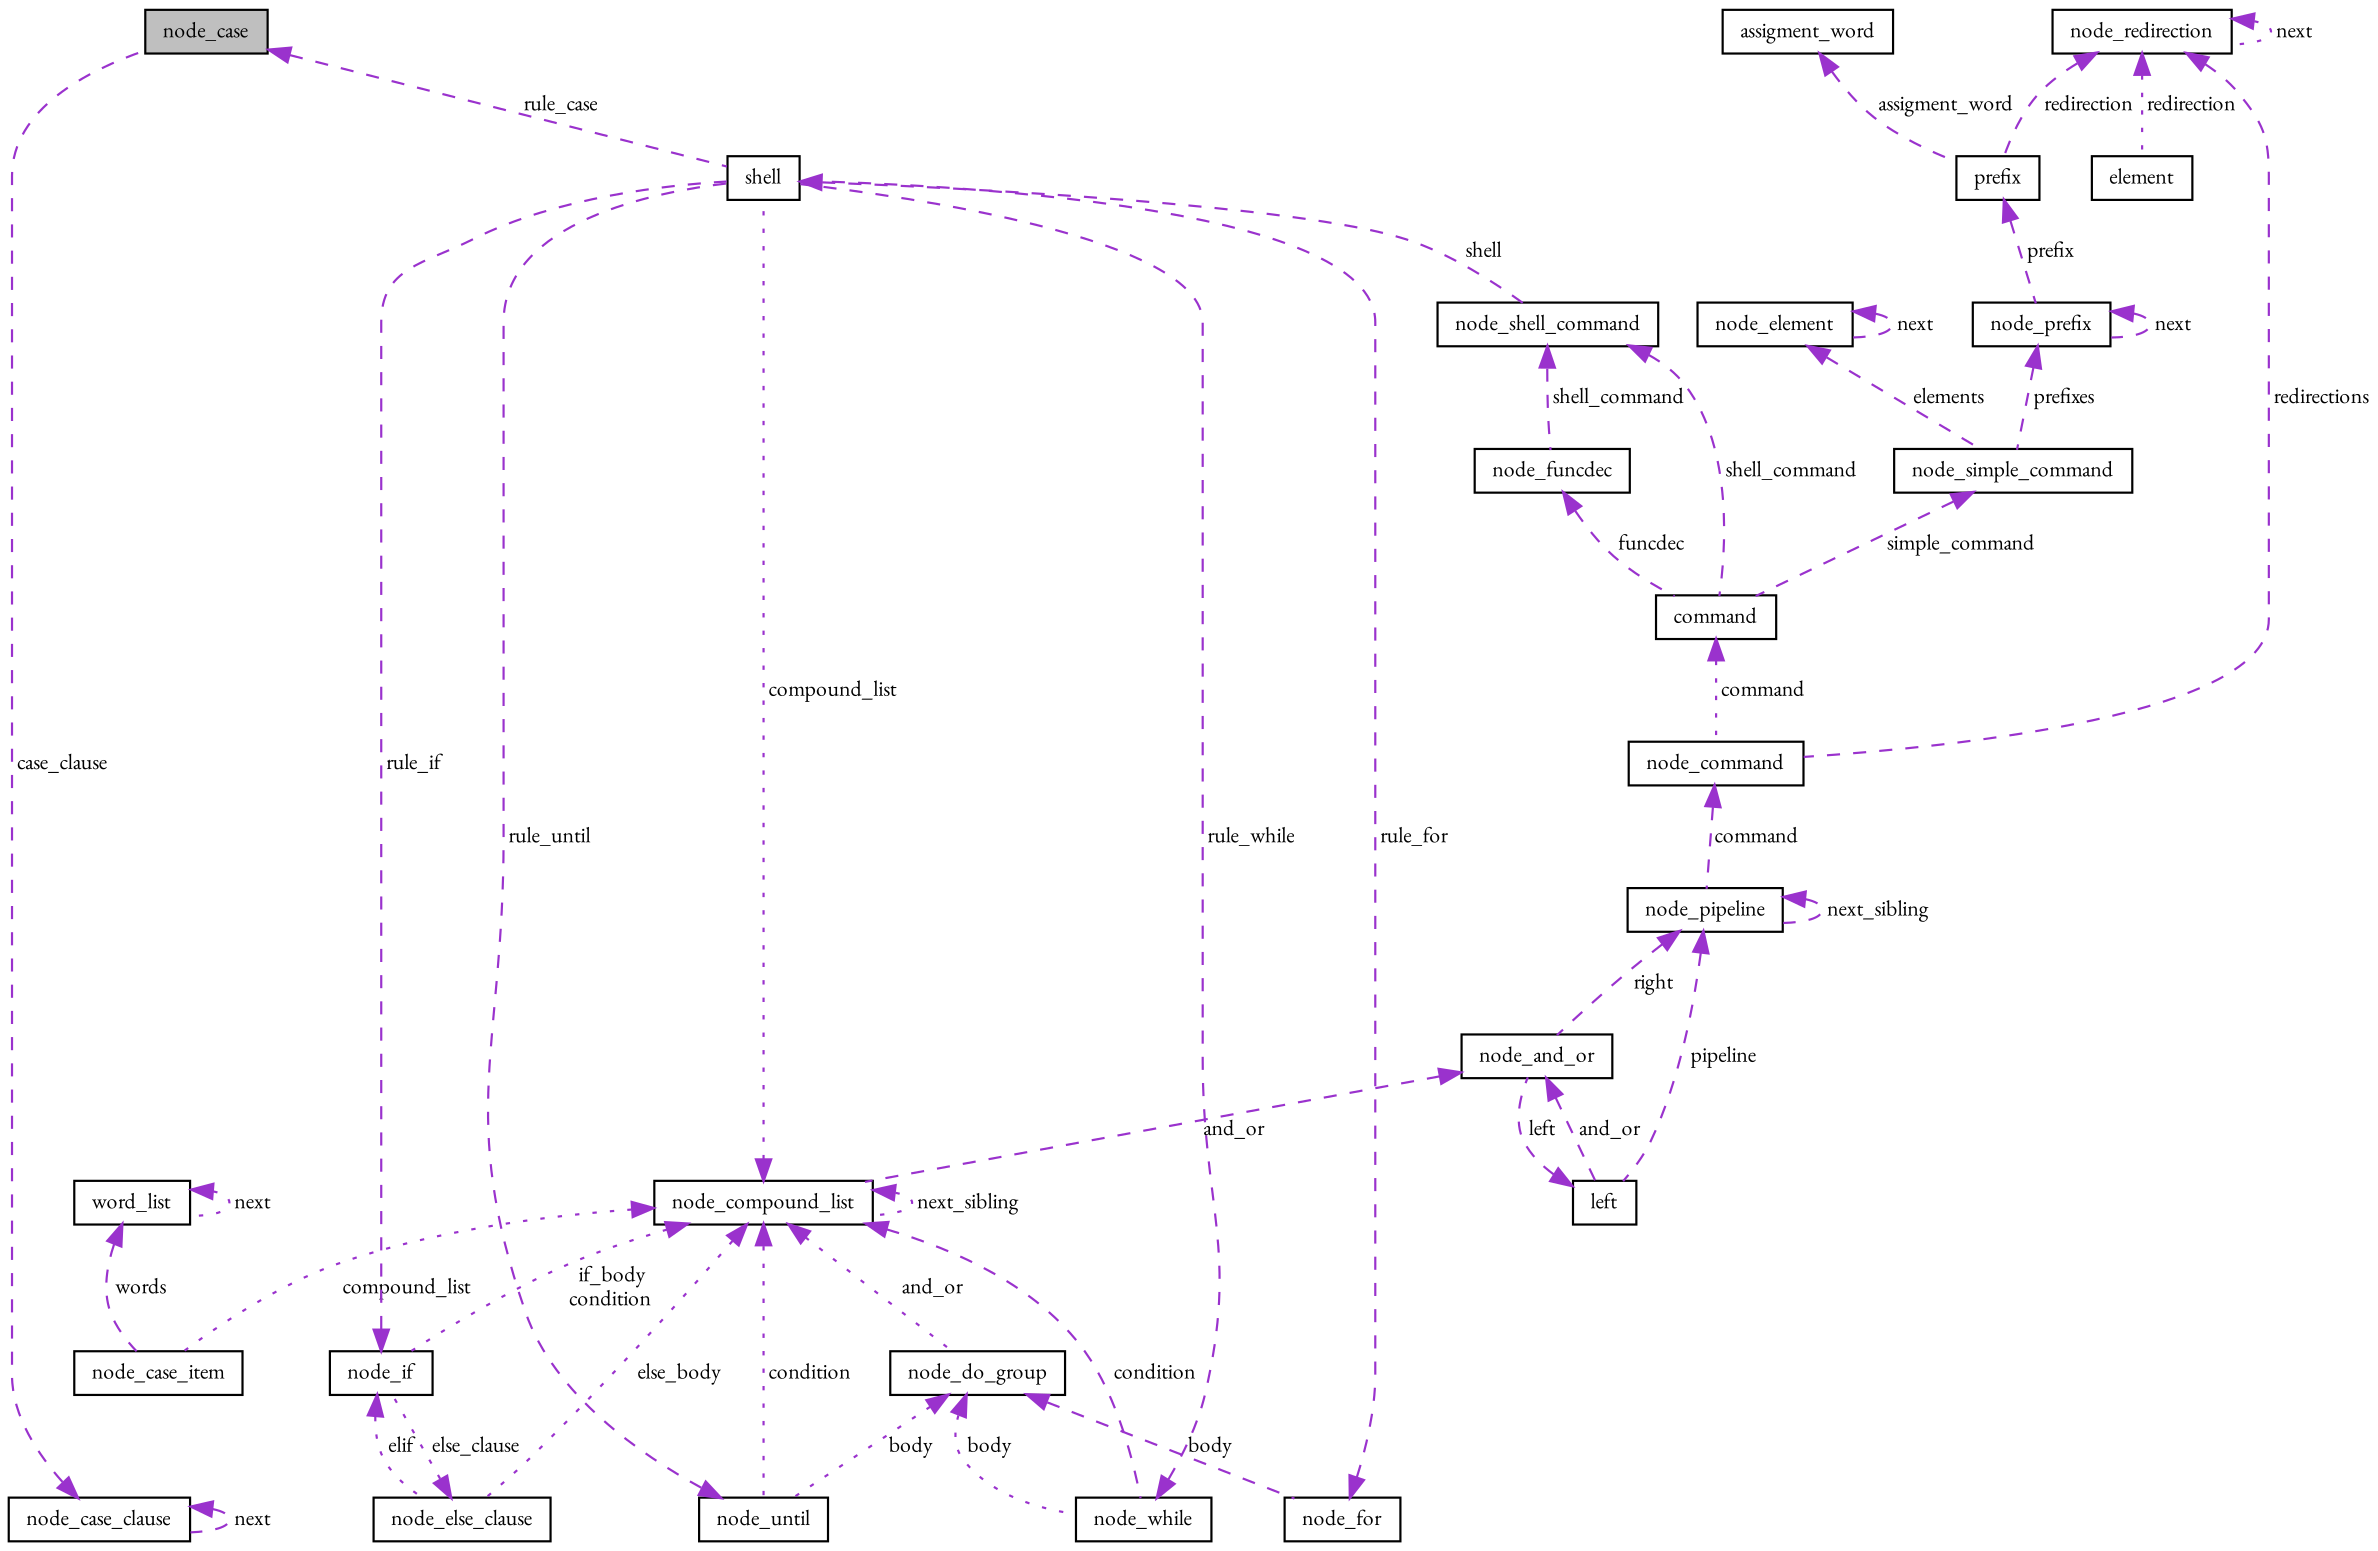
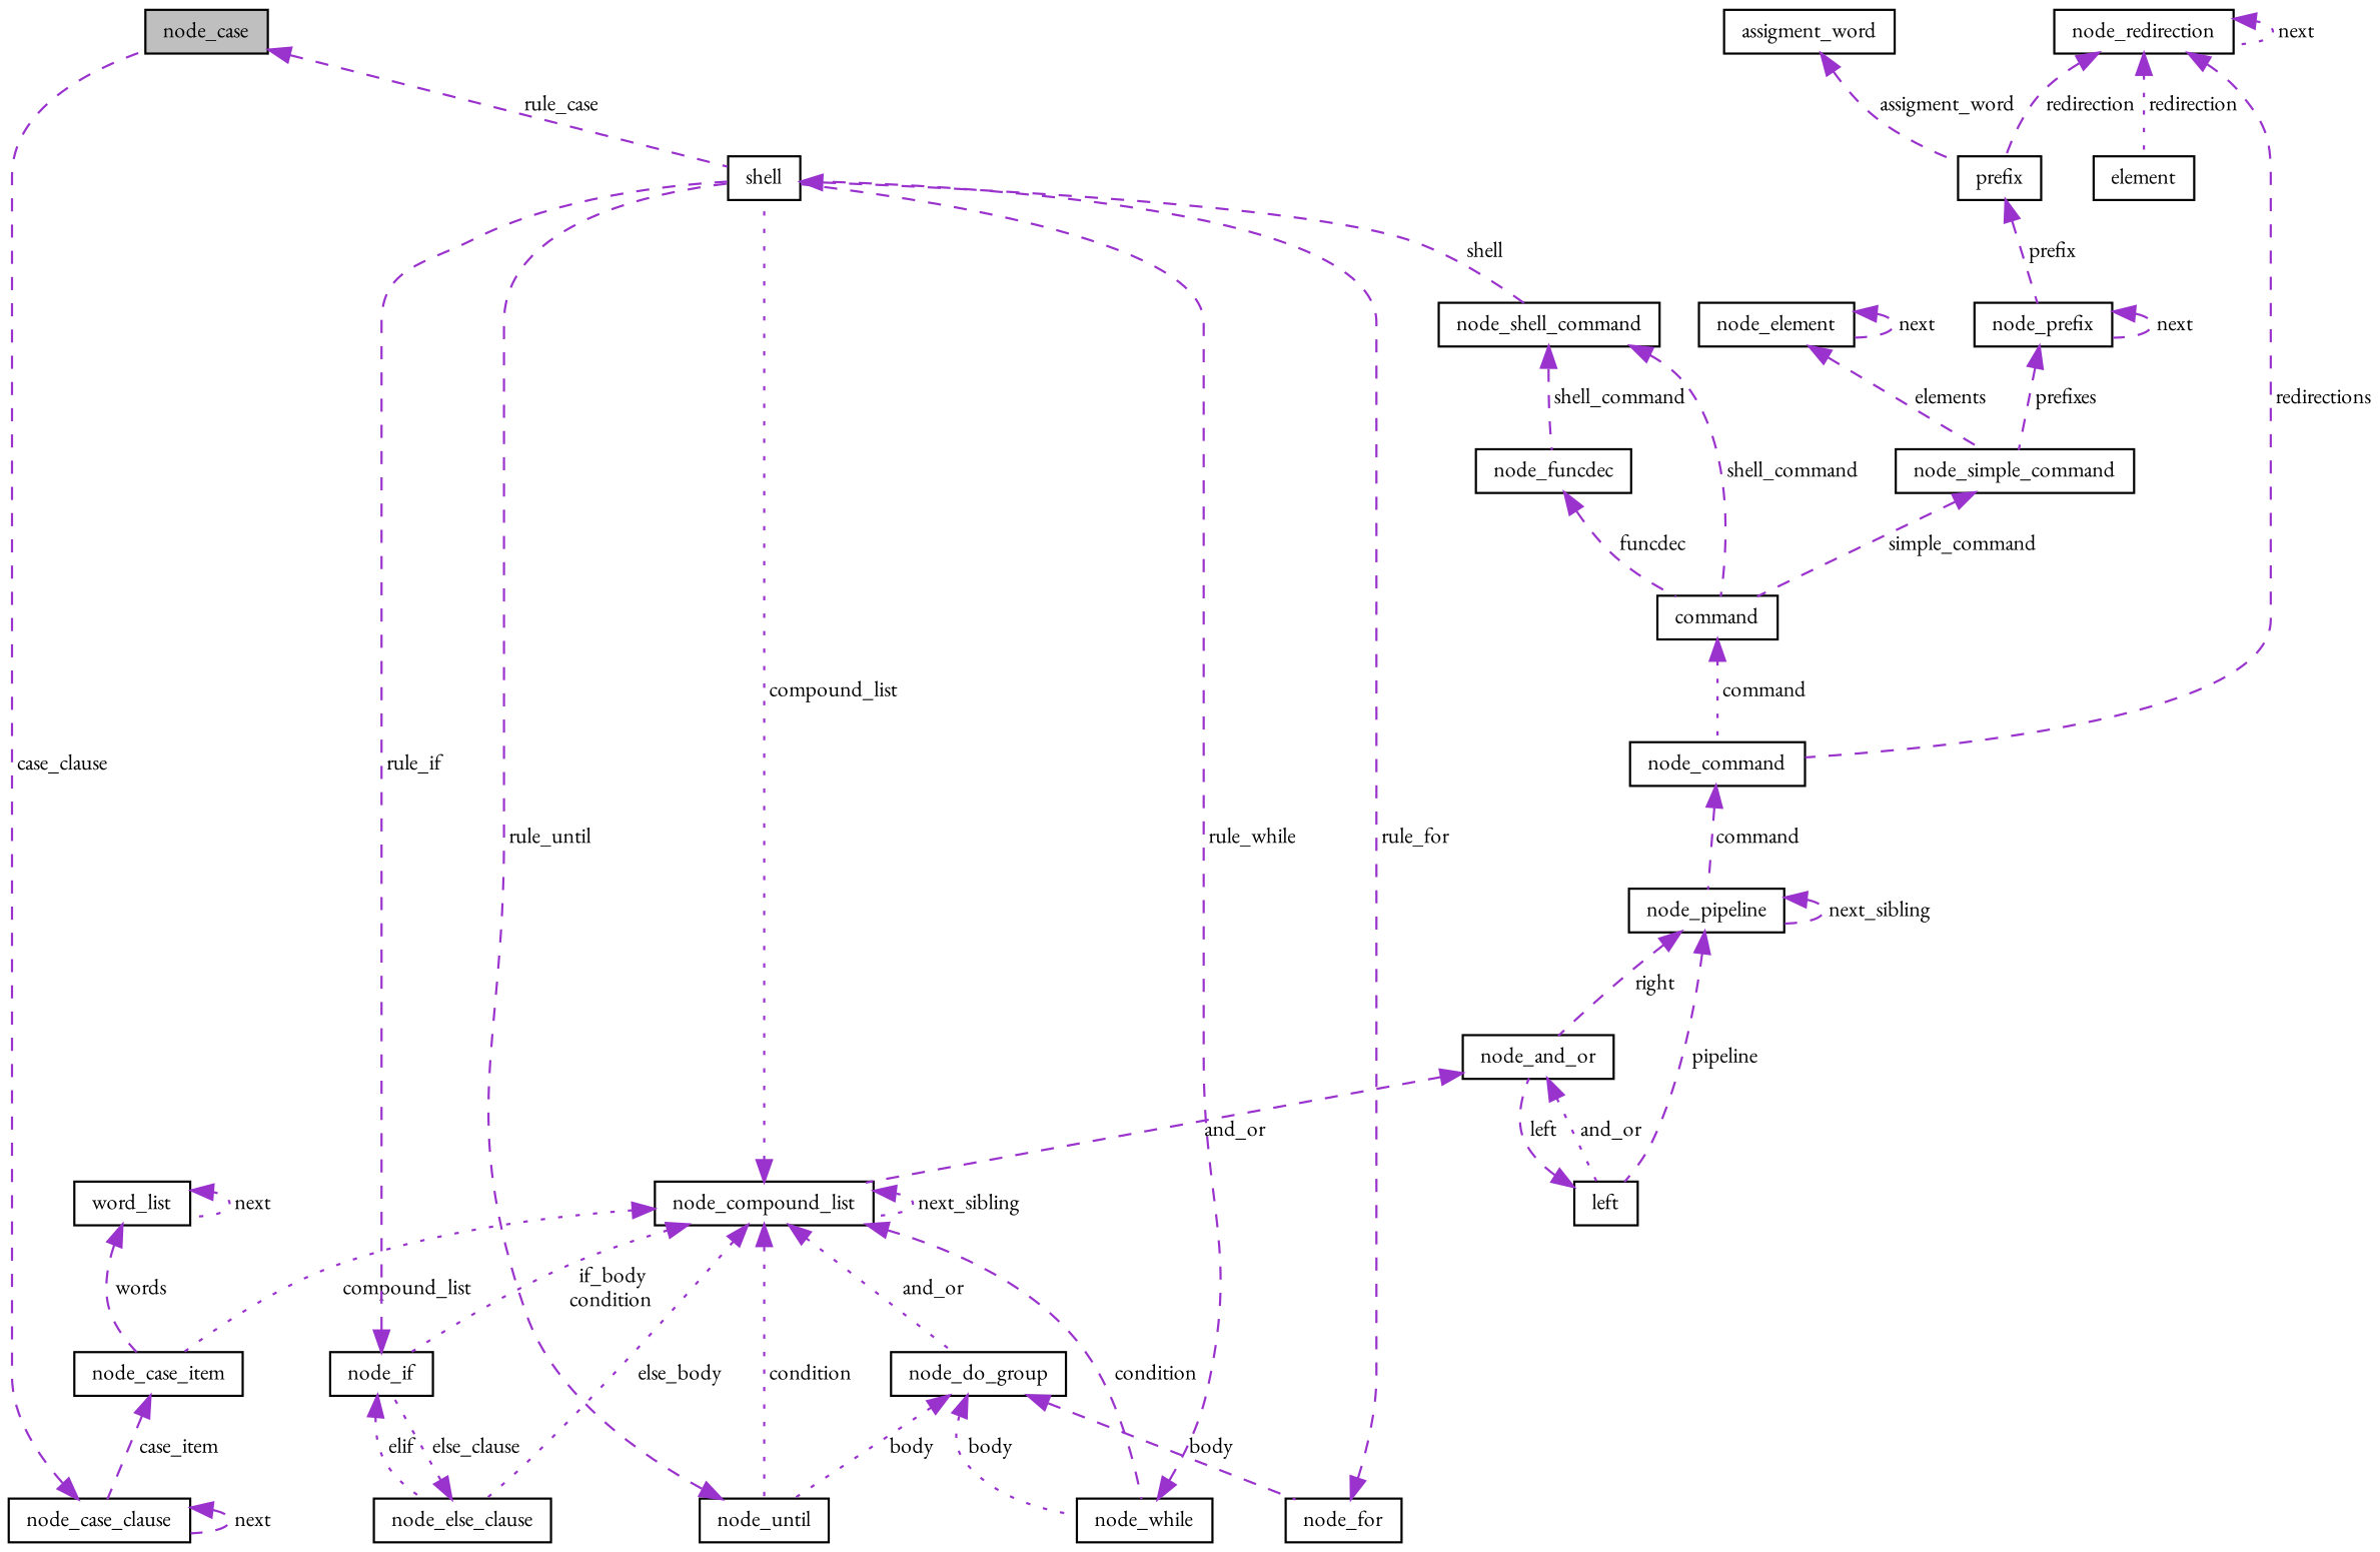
  digraph {
    fontname="EB Garamond"
    node [color=black fillcolor=white fontname="EB Garamond" fontsize=10 shape=record style=filled]
    edge [color=darkorchid3 dir=back fontname="EB Garamond" fontsize=10 labelfontname=Helvetica labelfontsize=10 style=dashed]
    n1 [fillcolor=grey75 fontcolor=black height=0.2 label=node_case width=0.4]
    n2 [height=0.2 label=shell width=0.4]
    n3 [height=0.2 label=node_shell_command width=0.4]
    n4 [height=0.2 label=node_case_clause width=0.4]
    n5 [height=0.2 label=node_case_item width=0.4]
    n6 [height=0.2 label=node_compound_list width=0.4]
    n7 [height=0.2 label=node_if width=0.4]
    n8 [height=0.2 label=node_else_clause width=0.4]
    n9 [height=0.2 label=node_until width=0.4]
    n10 [height=0.2 label=node_do_group width=0.4]
    n11 [height=0.2 label=node_while width=0.4]
    n12 [height=0.2 label=node_for width=0.4]
    n13 [height=0.2 label=node_and_or width=0.4]
    n14 [height=0.2 label=left width=0.4]
    n15 [height=0.2 label=node_pipeline width=0.4]
    n16 [height=0.2 label=node_command width=0.4]
    n17 [height=0.2 label=node_redirection width=0.4]
    n18 [height=0.2 label=element width=0.4]
    n19 [height=0.2 label=prefix width=0.4]
    n20 [height=0.2 label=node_prefix width=0.4]
    n21 [height=0.2 label=command width=0.4]
    n22 [height=0.2 label=node_funcdec width=0.4]
    n23 [height=0.2 label=node_simple_command width=0.4]
    n24 [height=0.2 label=node_element width=0.4]
    n25 [height=0.2 label=assigment_word width=0.4]
    n26 [height=0.2 label=word_list width=0.4]
    n1 -> n2 [label=" rule_case"]
    n2 -> n3 [label=" shell"]
    n3 -> n21 [label=" shell_command"]
    n3 -> n22 [label=" shell_command"]
    n4 -> n1 [label=" case_clause"]
    n4 -> n4 [label=" next"]
+   n5 -> n4 [label=" case_item"]
    n6 -> n2 [label=" compound_list" style=dotted]
    n6 -> n5 [label=" compound_list" style=dotted]
    n6 -> n6 [label=" next_sibling" style=dotted]
    n6 -> n7 [label=" if_body\ncondition" style=dotted]
    n6 -> n8 [label=" else_body" style=dotted]
    n6 -> n9 [label=" condition" style=dotted]
    n6 -> n10 [label=" and_or" style=dotted]
    n6 -> n11 [label=" condition"]
    n7 -> n2 [label=" rule_if"]
    n7 -> n8 [label=" elif" style=dotted]
    n8 -> n7 [label=" else_clause" style=dotted]
    n9 -> n2 [label=" rule_until"]
    n10 -> n9 [label=" body" style=dotted]
    n10 -> n11 [label=" body" style=dotted]
    n10 -> n12 [label=" body"]
    n11 -> n2 [label=" rule_while"]
    n12 -> n2 [label=" rule_for"]
    n13 -> n6 [label=" and_or"]
-   n13 -> n14 [label=" and_or"]
+   n13 -> n14 [label=" and_or" style=dotted]
    n14 -> n13 [label=" left"]
    n15 -> n13 [label=" right"]
    n15 -> n14 [label=" pipeline"]
    n15 -> n15 [label=" next_sibling"]
    n16 -> n15 [label=" command"]
    n17 -> n16 [label=" redirections"]
    n17 -> n17 [label=" next" style=dotted]
    n17 -> n18 [label=" redirection" style=dotted]
    n17 -> n19 [label=" redirection"]
    n19 -> n20 [label=" prefix"]
    n20 -> n20 [label=" next"]
    n20 -> n23 [label=" prefixes"]
    n21 -> n16 [label=" command" style=dotted]
    n22 -> n21 [label=" funcdec"]
    n23 -> n21 [label=" simple_command"]
    n24 -> n23 [label=" elements"]
    n24 -> n24 [label=" next"]
    n25 -> n19 [label=" assigment_word"]
    n26 -> n5 [label=" words"]
    n26 -> n26 [label=" next" style=dotted]
  }
